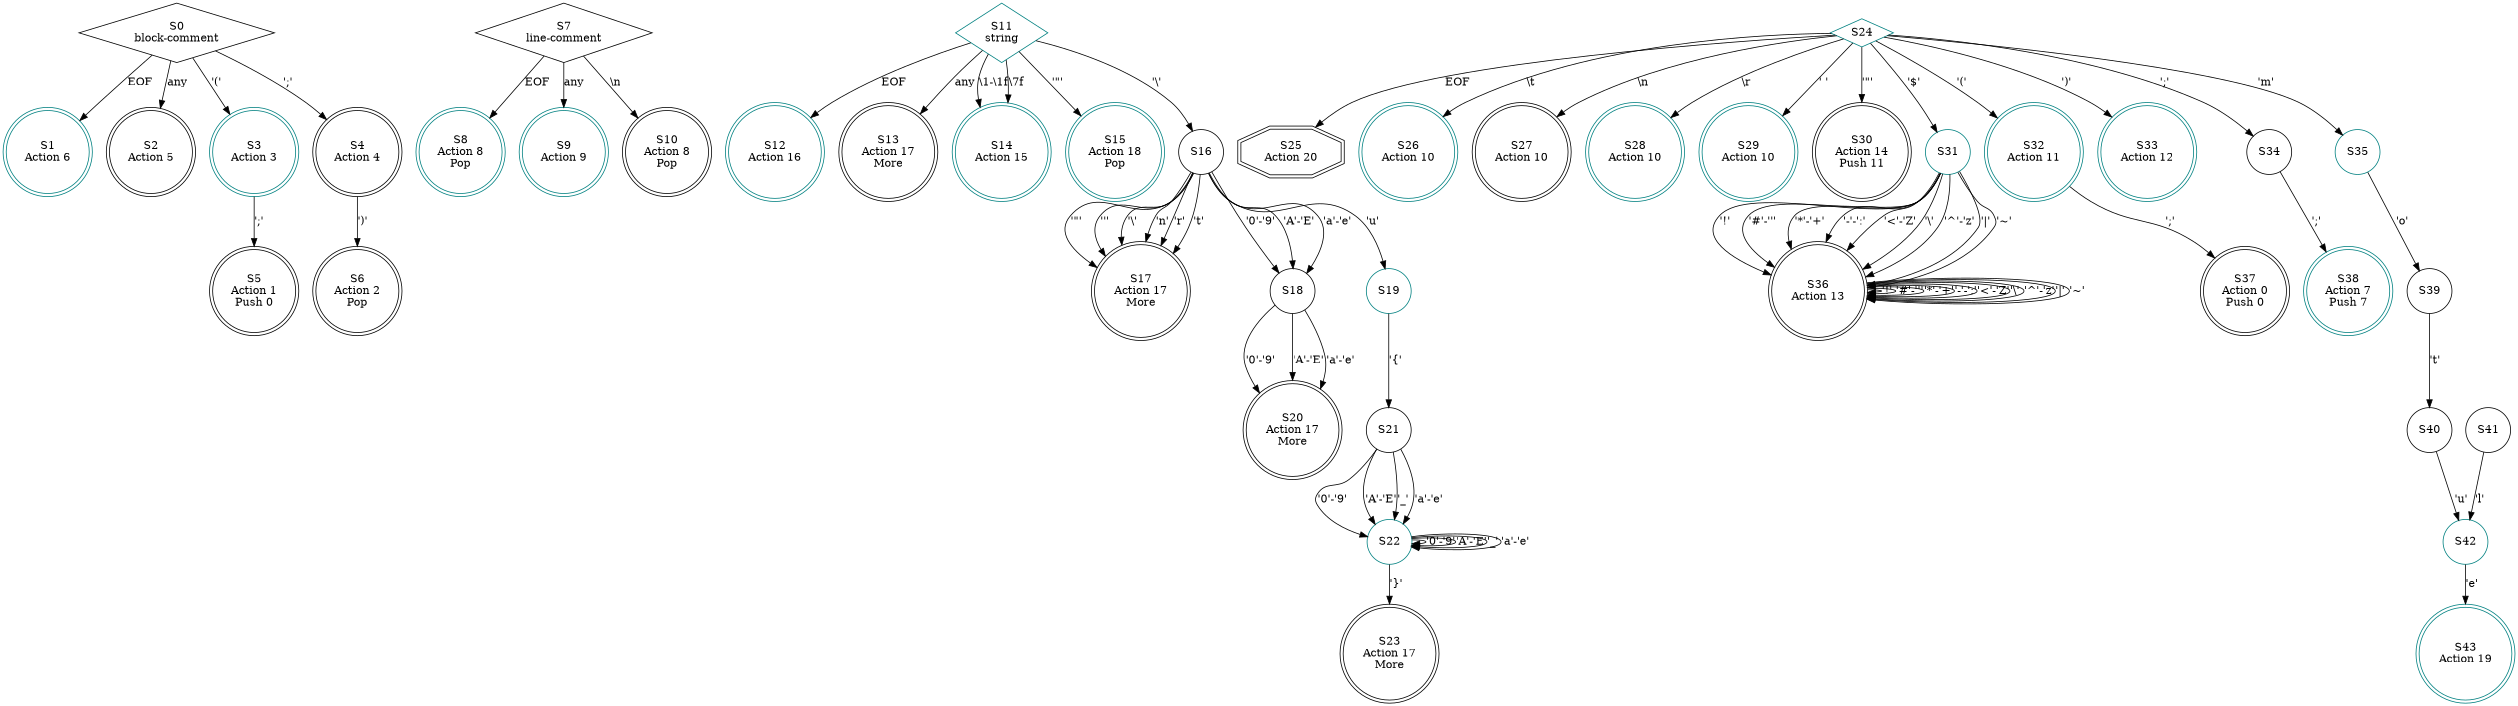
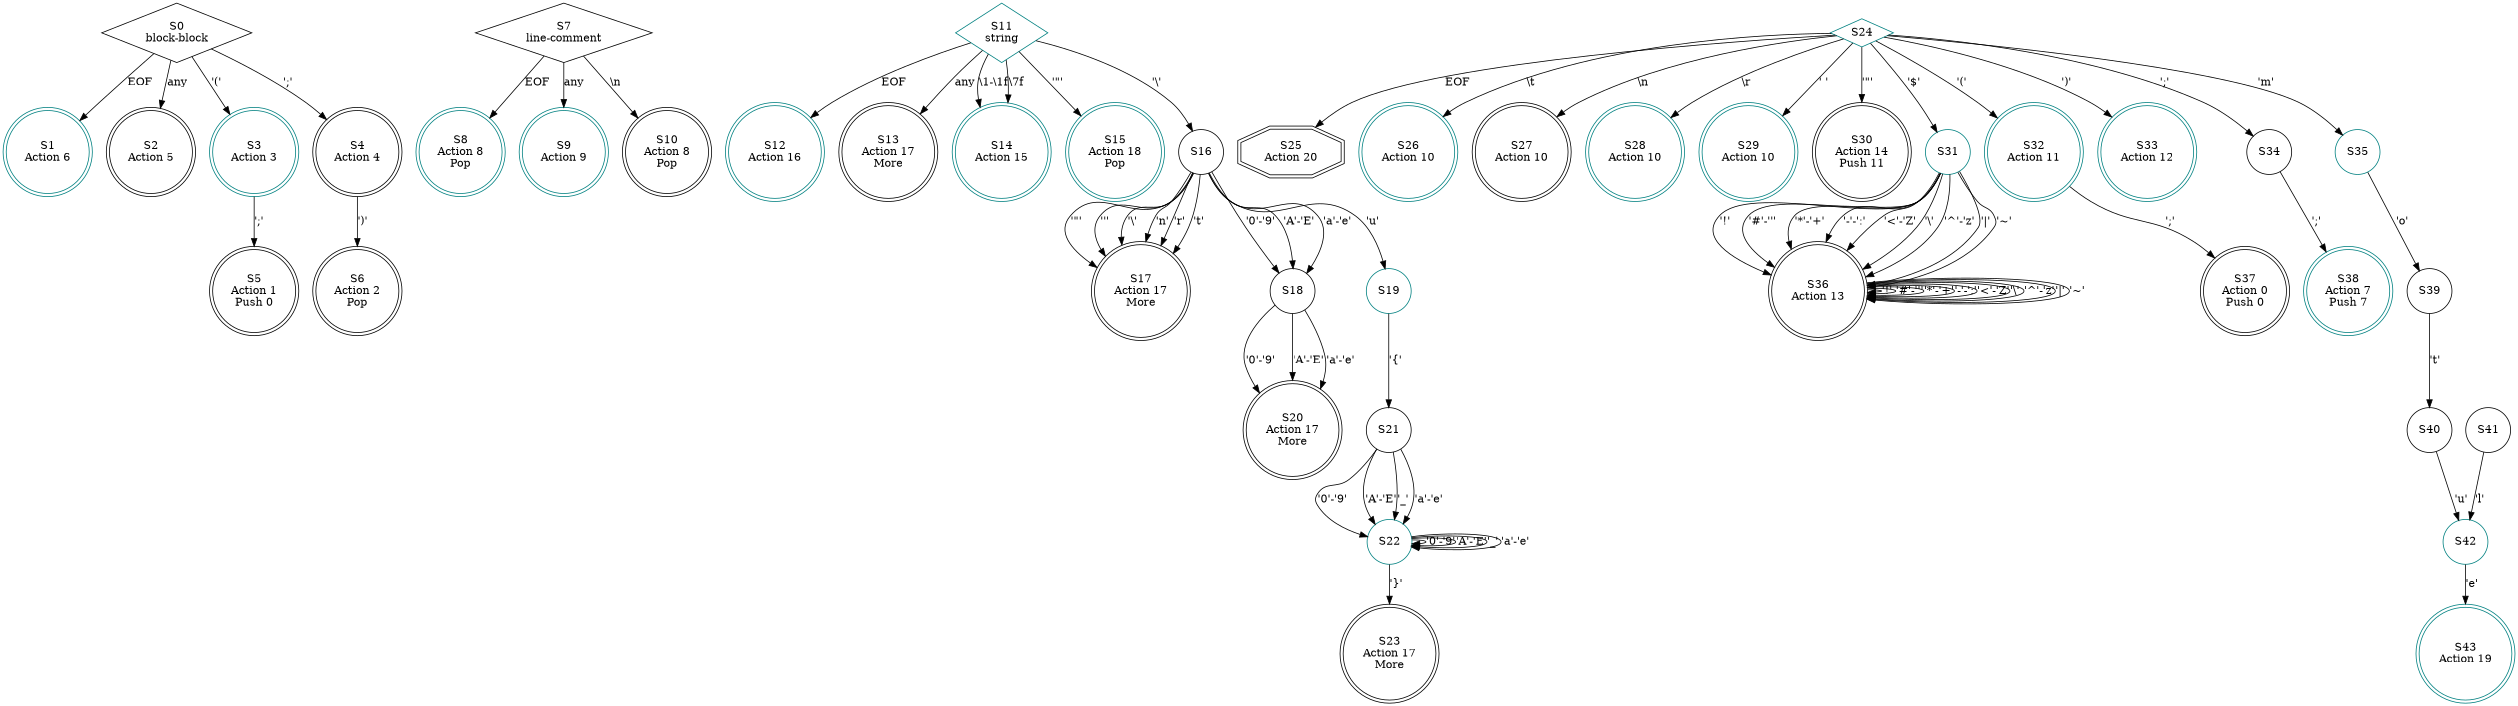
  digraph {
    node [color=black shape=doublecircle]
-   n1 [label="S0\nblock-comment" shape=diamond]
+   n1 [label="S0\nblock-block" shape=diamond]
    n2 [color=teal label="S1\nAction 6"]
    n3 [label="S2\nAction 5"]
    n4 [color=teal label="S3\nAction 3"]
    n5 [label="S4\nAction 4"]
    n6 [label="S5\nAction 1\nPush 0"]
    n7 [label="S6\nAction 2\nPop"]
    n8 [label="S7\nline-comment" shape=diamond]
    n9 [color=teal label="S8\nAction 8\nPop"]
    n10 [color=teal label="S9\nAction 9"]
    n11 [label="S10\nAction 8\nPop"]
    n12 [color=teal label="S11\nstring" shape=diamond]
    n13 [color=teal label="S12\nAction 16"]
    n14 [label="S13\nAction 17\nMore"]
    n15 [color=teal label="S14\nAction 15"]
    n16 [color=teal label="S15\nAction 18\nPop"]
    n17 [label=S16 shape=circle]
    n18 [label="S17\nAction 17\nMore"]
    n19 [label=S18 shape=circle]
    n20 [color=teal label=S19 shape=circle]
    n21 [label="S20\nAction 17\nMore"]
    n22 [label=S21 shape=circle]
    n23 [color=teal label=S22 shape=circle]
    n24 [label="S23\nAction 17\nMore"]
    n25 [color=teal label=S24 shape=diamond]
    n26 [label="S25\nAction 20" shape=doubleoctagon]
    n27 [color=teal label="S26\nAction 10"]
    n28 [label="S27\nAction 10"]
    n29 [color=teal label="S28\nAction 10"]
    n30 [color=teal label="S29\nAction 10"]
    n31 [label="S30\nAction 14\nPush 11"]
    n32 [color=teal label=S31 shape=circle]
    n33 [color=teal label="S32\nAction 11"]
    n34 [color=teal label="S33\nAction 12"]
    n35 [label=S34 shape=circle]
    n36 [color=teal label=S35 shape=circle]
    n37 [label="S36\nAction 13"]
    n38 [label="S37\nAction 0\nPush 0"]
    n39 [color=teal label="S38\nAction 7\nPush 7"]
    n40 [label=S39 shape=circle]
    n41 [label=S40 shape=circle]
    n42 [color=teal label=S42 shape=circle]
    n43 [label=S41 shape=circle]
    n44 [color=teal label="S43\nAction 19"]
    n1 -> n2 [label=EOF]
    n1 -> n3 [label=any]
    n1 -> n4 [label="'('"]
    n1 -> n5 [label="';'"]
    n4 -> n6 [label="';'"]
    n5 -> n7 [label="')'"]
    n8 -> n9 [label=EOF]
    n8 -> n10 [label=any]
    n8 -> n11 [label="\\n"]
    n12 -> n13 [label=EOF]
    n12 -> n14 [label=any]
    n12 -> n15 [label="\\1-\\1f"]
    n12 -> n15 [label="\\7f"]
    n12 -> n16 [label="'\"'"]
    n12 -> n17 [label="'\\'"]
    n17 -> n18 [label="'\"'"]
    n17 -> n18 [label="'''"]
    n17 -> n18 [label="'\\'"]
    n17 -> n18 [label="'n'"]
    n17 -> n18 [label="'r'"]
    n17 -> n18 [label="'t'"]
    n17 -> n19 [label="'0'-'9'"]
    n17 -> n19 [label="'A'-'E'"]
    n17 -> n19 [label="'a'-'e'"]
    n17 -> n20 [label="'u'"]
    n19 -> n21 [label="'0'-'9'"]
    n19 -> n21 [label="'A'-'E'"]
    n19 -> n21 [label="'a'-'e'"]
    n20 -> n22 [label="'{'"]
    n22 -> n23 [label="'0'-'9'"]
    n22 -> n23 [label="'A'-'E'"]
    n22 -> n23 [label="'_'"]
    n22 -> n23 [label="'a'-'e'"]
    n23 -> n23 [label="'0'-'9'"]
    n23 -> n23 [label="'A'-'E'"]
    n23 -> n23 [label="'_'"]
    n23 -> n23 [label="'a'-'e'"]
    n23 -> n24 [label="'}'"]
    n25 -> n26 [label=EOF]
    n25 -> n27 [label="\\t"]
    n25 -> n28 [label="\\n"]
    n25 -> n29 [label="\\r"]
    n25 -> n30 [label="' '"]
    n25 -> n31 [label="'\"'"]
    n25 -> n32 [label="'$'"]
    n25 -> n33 [label="'('"]
    n25 -> n34 [label="')'"]
    n25 -> n35 [label="';'"]
    n25 -> n36 [label="'m'"]
    n32 -> n37 [label="'!'"]
    n32 -> n37 [label="'#'-'''"]
    n32 -> n37 [label="'*'-'+'"]
    n32 -> n37 [label="'-'-':'"]
    n32 -> n37 [label="'<'-'Z'"]
    n32 -> n37 [label="'\\'"]
    n32 -> n37 [label="'^'-'z'"]
    n32 -> n37 [label="'|'"]
    n32 -> n37 [label="'~'"]
    n33 -> n38 [label="';'"]
    n35 -> n39 [label="';'"]
    n36 -> n40 [label="'o'"]
    n37 -> n37 [label="'!'"]
    n37 -> n37 [label="'#'-'''"]
    n37 -> n37 [label="'*'-'+'"]
    n37 -> n37 [label="'-'-':'"]
    n37 -> n37 [label="'<'-'Z'"]
    n37 -> n37 [label="'\\'"]
    n37 -> n37 [label="'^'-'z'"]
    n37 -> n37 [label="'|'"]
    n37 -> n37 [label="'~'"]
    n40 -> n41 [label="'t'"]
    n41 -> n42 [label="'u'"]
    n42 -> n44 [label="'e'"]
    n43 -> n42 [label="'l'"]
  }
